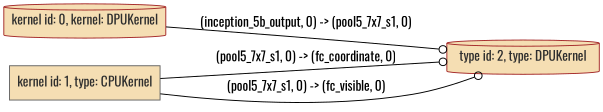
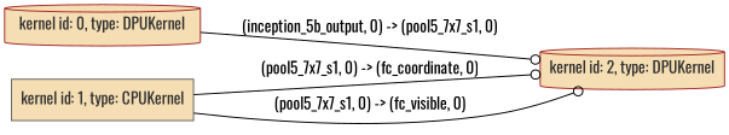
  digraph {
    fontname=Oswald
    ordering=out
    rankdir=LR
    ranksep=1
    node [bgcolor=oldlace color=brown fillcolor=wheat fontcolor=gray18 fontname=Oswald shape=cylinder style=filled]
    edge [arrowhead=odot fontname=Oswald]
-   n1 [label="kernel id: 0, kernel: DPUKernel"]
-   n2 [label="type id: 2, type: DPUKernel"]
+   n1 [label="kernel id: 0, type: DPUKernel"]
+   n2 [label="kernel id: 2, type: DPUKernel"]
    n3 [color=gray40 label="kernel id: 1, type: CPUKernel" shape=box]
    n1 -> n2 [label="(inception_5b_output, 0) -> (pool5_7x7_s1, 0)"]
    n3 -> n2 [label="(pool5_7x7_s1, 0) -> (fc_coordinate, 0)"]
    n3 -> n2 [label="(pool5_7x7_s1, 0) -> (fc_visible, 0)"]
  }
